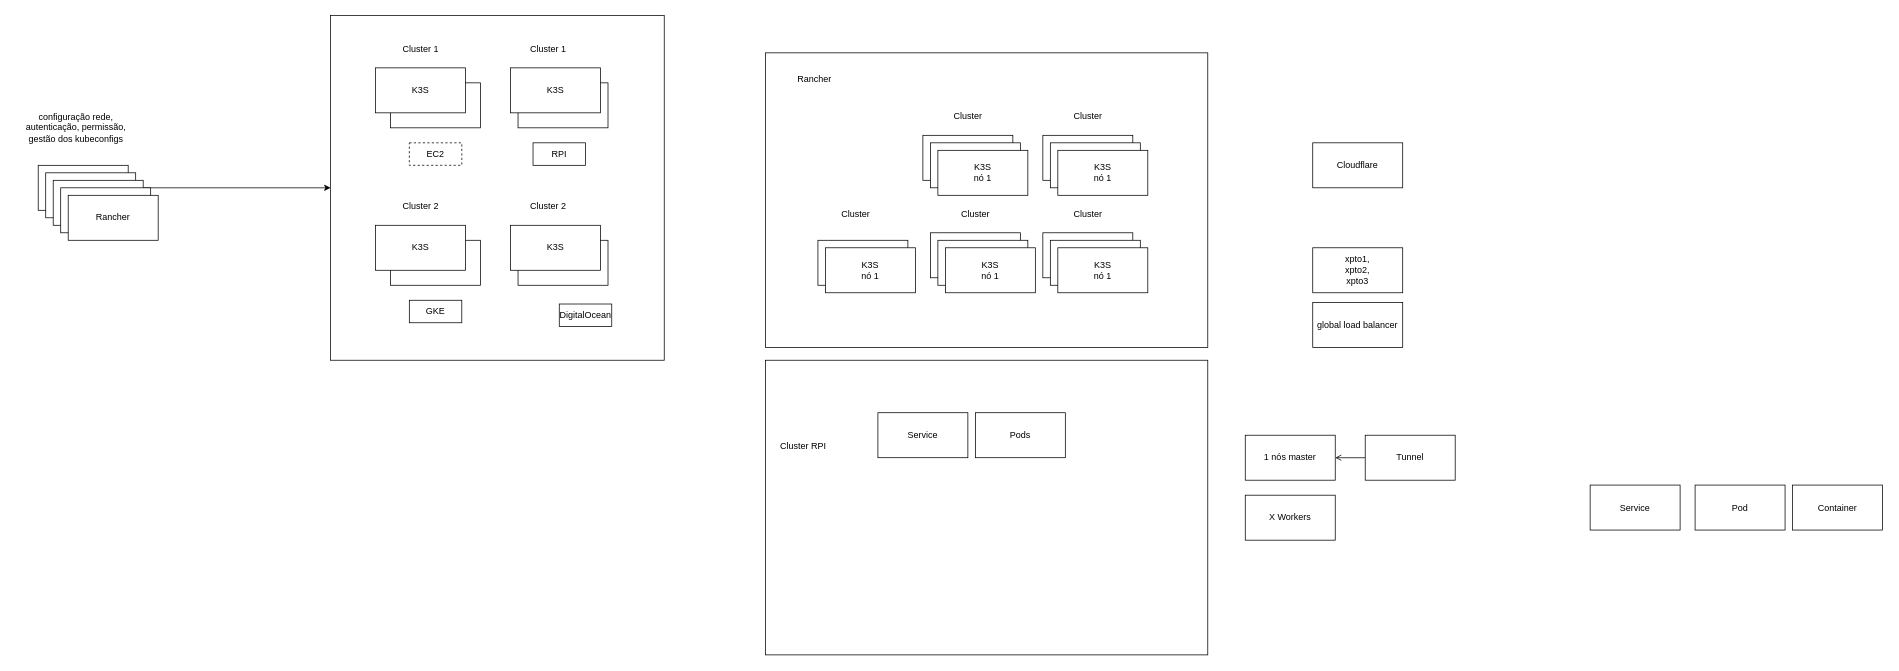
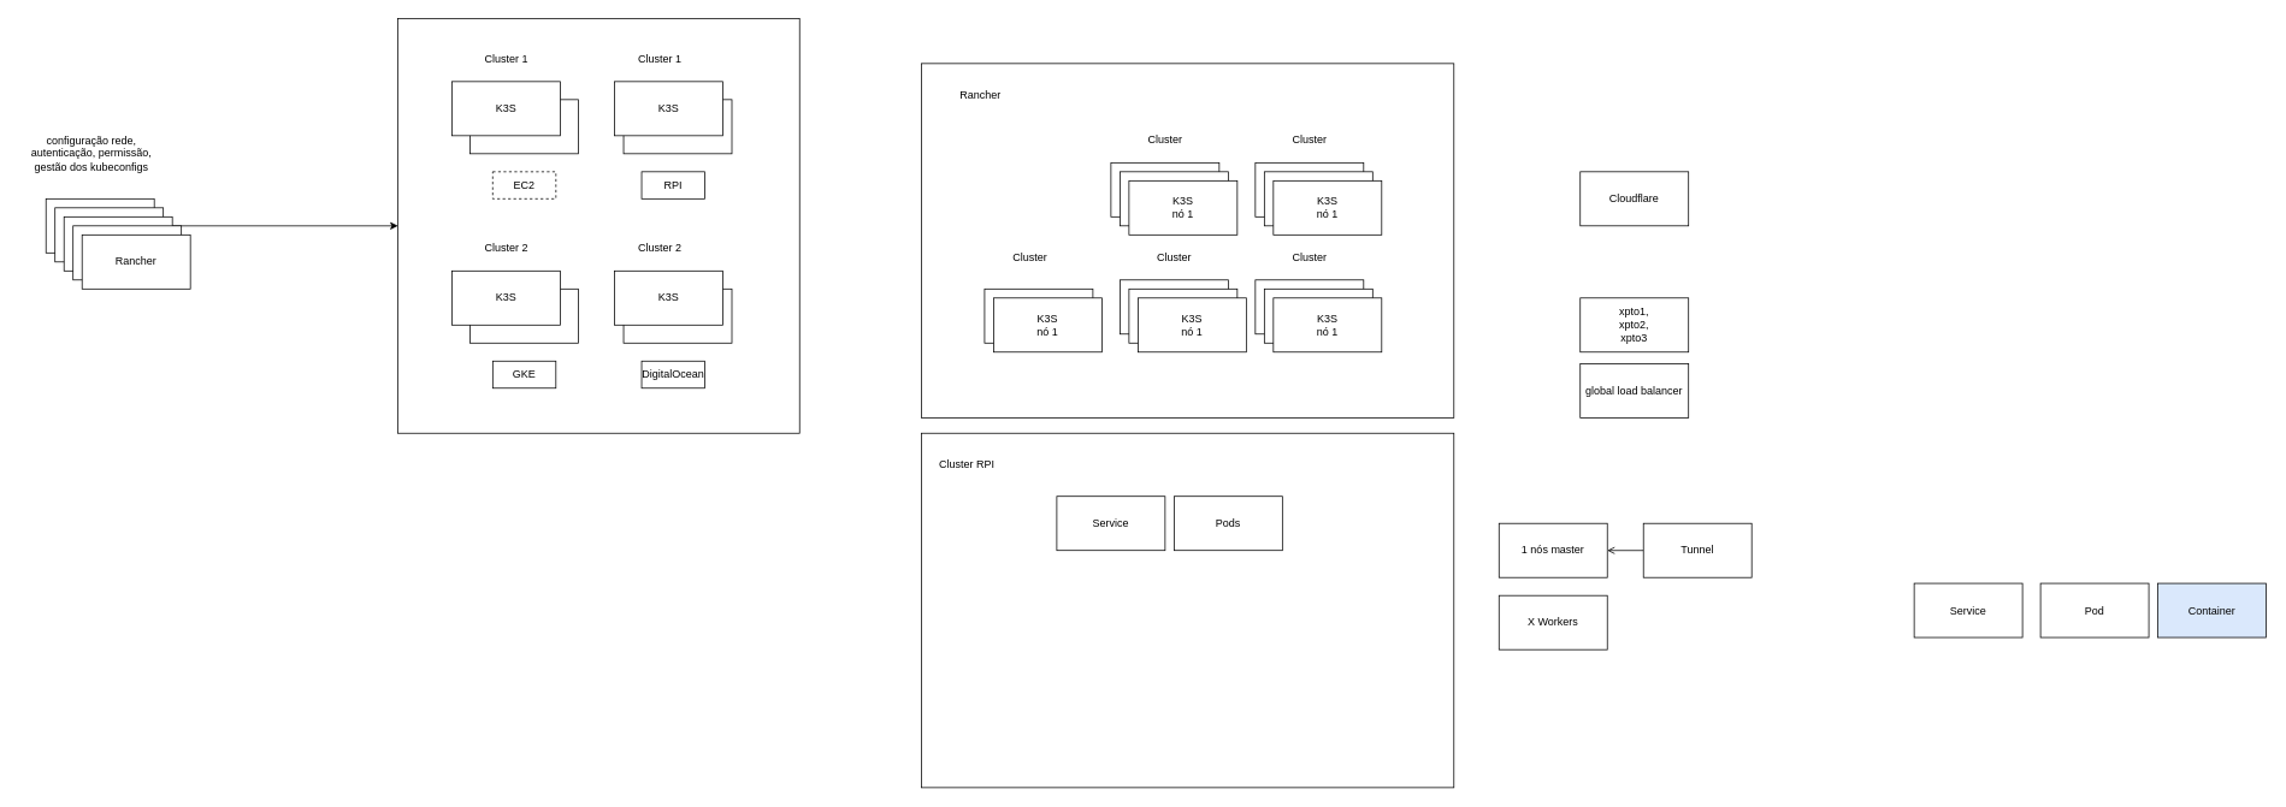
  <mxCell id="0" />
  <mxCell id="1" parent="0" />
  <mxCell id="2" value="" style="whiteSpace=wrap;html=1;" vertex="1" parent="1"><mxGeometry x="440" y="20" width="445" height="460" as="geometry" /></mxCell>
  <mxCell id="3" value="" style="rounded=0;whiteSpace=wrap;html=1;" vertex="1" parent="1"><mxGeometry x="1020" y="480" width="590" height="393" as="geometry" /></mxCell>
  <mxCell id="4" value="K3S" style="rounded=0;whiteSpace=wrap;html=1;" vertex="1" parent="1"><mxGeometry x="1080" y="310" width="120" height="60" as="geometry" /></mxCell>
  <mxCell id="5" value="Cloudflare" style="rounded=0;whiteSpace=wrap;html=1;" vertex="1" parent="1"><mxGeometry x="1750" y="190" width="120" height="60" as="geometry" /></mxCell>
  <mxCell id="6" value="" style="rounded=0;whiteSpace=wrap;html=1;" vertex="1" parent="1"><mxGeometry x="1020" y="70" width="590" height="393" as="geometry" /></mxCell>
  <mxCell id="7" value="Service" style="rounded=0;whiteSpace=wrap;html=1;" vertex="1" parent="1"><mxGeometry x="1170" y="550" width="120" height="60" as="geometry" /></mxCell>
  <mxCell id="8" value="Rancher" style="text;html=1;align=center;verticalAlign=middle;resizable=0;points=[];autosize=1;strokeColor=none;fillColor=none;" vertex="1" parent="1"><mxGeometry x="1050" y="90" width="70" height="30" as="geometry" /></mxCell>
  <mxCell id="9" value="K3S" style="rounded=0;whiteSpace=wrap;html=1;" vertex="1" parent="1"><mxGeometry x="1090" y="320" width="120" height="60" as="geometry" /></mxCell>
  <mxCell id="10" value="K3S&lt;div&gt;nó 1&lt;/div&gt;" style="rounded=0;whiteSpace=wrap;html=1;" vertex="1" parent="1"><mxGeometry x="1100" y="330" width="120" height="60" as="geometry" /></mxCell>
  <mxCell id="11" value="Cluster" style="text;html=1;align=center;verticalAlign=middle;resizable=0;points=[];autosize=1;strokeColor=none;fillColor=none;" vertex="1" parent="1"><mxGeometry x="1110" y="270" width="60" height="30" as="geometry" /></mxCell>
  <mxCell id="12" value="K3S" style="rounded=0;whiteSpace=wrap;html=1;" vertex="1" parent="1"><mxGeometry x="1240" y="310" width="120" height="60" as="geometry" /></mxCell>
  <mxCell id="13" value="K3S" style="rounded=0;whiteSpace=wrap;html=1;" vertex="1" parent="1"><mxGeometry x="1250" y="320" width="120" height="60" as="geometry" /></mxCell>
  <mxCell id="14" value="K3S&lt;div&gt;nó 1&lt;/div&gt;" style="rounded=0;whiteSpace=wrap;html=1;" vertex="1" parent="1"><mxGeometry x="1260" y="330" width="120" height="60" as="geometry" /></mxCell>
  <mxCell id="15" value="Cluster" style="text;html=1;align=center;verticalAlign=middle;resizable=0;points=[];autosize=1;strokeColor=none;fillColor=none;" vertex="1" parent="1"><mxGeometry x="1270" y="270" width="60" height="30" as="geometry" /></mxCell>
  <mxCell id="16" value="K3S" style="rounded=0;whiteSpace=wrap;html=1;" vertex="1" parent="1"><mxGeometry x="1390" y="310" width="120" height="60" as="geometry" /></mxCell>
  <mxCell id="17" value="K3S" style="rounded=0;whiteSpace=wrap;html=1;" vertex="1" parent="1"><mxGeometry x="1400" y="320" width="120" height="60" as="geometry" /></mxCell>
  <mxCell id="18" value="K3S&lt;div&gt;nó 1&lt;/div&gt;" style="rounded=0;whiteSpace=wrap;html=1;" vertex="1" parent="1"><mxGeometry x="1410" y="330" width="120" height="60" as="geometry" /></mxCell>
  <mxCell id="19" value="Cluster" style="text;html=1;align=center;verticalAlign=middle;resizable=0;points=[];autosize=1;strokeColor=none;fillColor=none;" vertex="1" parent="1"><mxGeometry x="1420" y="270" width="60" height="30" as="geometry" /></mxCell>
  <mxCell id="20" value="K3S" style="rounded=0;whiteSpace=wrap;html=1;" vertex="1" parent="1"><mxGeometry x="1390" y="180" width="120" height="60" as="geometry" /></mxCell>
  <mxCell id="21" value="K3S" style="rounded=0;whiteSpace=wrap;html=1;" vertex="1" parent="1"><mxGeometry x="1400" y="190" width="120" height="60" as="geometry" /></mxCell>
  <mxCell id="22" value="K3S&lt;div&gt;nó 1&lt;/div&gt;" style="rounded=0;whiteSpace=wrap;html=1;" vertex="1" parent="1"><mxGeometry x="1410" y="200" width="120" height="60" as="geometry" /></mxCell>
  <mxCell id="23" value="Cluster" style="text;html=1;align=center;verticalAlign=middle;resizable=0;points=[];autosize=1;strokeColor=none;fillColor=none;" vertex="1" parent="1"><mxGeometry x="1420" y="140" width="60" height="30" as="geometry" /></mxCell>
  <mxCell id="24" value="K3S" style="rounded=0;whiteSpace=wrap;html=1;" vertex="1" parent="1"><mxGeometry x="1230" y="180" width="120" height="60" as="geometry" /></mxCell>
  <mxCell id="25" value="K3S" style="rounded=0;whiteSpace=wrap;html=1;" vertex="1" parent="1"><mxGeometry x="1240" y="190" width="120" height="60" as="geometry" /></mxCell>
  <mxCell id="26" value="K3S&lt;div&gt;nó 1&lt;/div&gt;" style="rounded=0;whiteSpace=wrap;html=1;" vertex="1" parent="1"><mxGeometry x="1250" y="200" width="120" height="60" as="geometry" /></mxCell>
  <mxCell id="27" value="Cluster" style="text;html=1;align=center;verticalAlign=middle;resizable=0;points=[];autosize=1;strokeColor=none;fillColor=none;" vertex="1" parent="1"><mxGeometry x="1260" y="140" width="60" height="30" as="geometry" /></mxCell>
  <mxCell id="28" value="K3S" style="rounded=0;whiteSpace=wrap;html=1;" vertex="1" parent="1"><mxGeometry x="690" y="110" width="120" height="60" as="geometry" /></mxCell>
  <mxCell id="29" value="K3S" style="rounded=0;whiteSpace=wrap;html=1;" vertex="1" parent="1"><mxGeometry x="680" y="90" width="120" height="60" as="geometry" /></mxCell>
  <mxCell id="30" value="Cluster 1" style="text;html=1;align=center;verticalAlign=middle;resizable=0;points=[];autosize=1;strokeColor=none;fillColor=none;" vertex="1" parent="1"><mxGeometry x="695" y="50" width="70" height="30" as="geometry" /></mxCell>
- <mxCell id="31" value="Cluster RPI" style="text;html=1;align=center;verticalAlign=middle;resizable=0;points=[];autosize=1;strokeColor=none;fillColor=none;" vertex="1" parent="1"><mxGeometry x="1030" y="580" width="80" height="30" as="geometry" /></mxCell>
+ <mxCell id="31" value="Cluster RPI" style="text;html=1;align=center;verticalAlign=middle;resizable=0;points=[];autosize=1;strokeColor=none;fillColor=none;" vertex="1" parent="1"><mxGeometry x="1030" y="500" width="80" height="30" as="geometry" /></mxCell>
  <mxCell id="32" value="Pods" style="rounded=0;whiteSpace=wrap;html=1;" vertex="1" parent="1"><mxGeometry x="1300" y="550" width="120" height="60" as="geometry" /></mxCell>
  <mxCell id="33" value="1 nós master" style="rounded=0;whiteSpace=wrap;html=1;" vertex="1" parent="1"><mxGeometry x="1660" y="580" width="120" height="60" as="geometry" /></mxCell>
  <mxCell id="34" value="Service" style="rounded=0;whiteSpace=wrap;html=1;" vertex="1" parent="1"><mxGeometry x="2120" y="646.5" width="120" height="60" as="geometry" /></mxCell>
  <mxCell id="35" value="Pod" style="rounded=0;whiteSpace=wrap;html=1;" vertex="1" parent="1"><mxGeometry x="2260" y="646.5" width="120" height="60" as="geometry" /></mxCell>
- <mxCell id="36" value="Container" style="rounded=0;whiteSpace=wrap;html=1;" vertex="1" parent="1"><mxGeometry x="2390" y="646.5" width="120" height="60" as="geometry" /></mxCell>
+ <mxCell id="36" value="Container" style="rounded=0;whiteSpace=wrap;html=1;fillColor=#dae8fc;" vertex="1" parent="1"><mxGeometry x="2390" y="646.5" width="120" height="60" as="geometry" /></mxCell>
  <mxCell id="37" value="xpto1,&lt;div&gt;xpto2,&lt;/div&gt;&lt;div&gt;xpto3&lt;/div&gt;" style="whiteSpace=wrap;html=1;" vertex="1" parent="1"><mxGeometry x="1750" y="330" width="120" height="60" as="geometry" /></mxCell>
  <mxCell id="38" value="global load balancer" style="whiteSpace=wrap;html=1;" vertex="1" parent="1"><mxGeometry x="1750" y="403" width="120" height="60" as="geometry" /></mxCell>
  <mxCell id="39" value="X Workers" style="rounded=0;whiteSpace=wrap;html=1;" vertex="1" parent="1"><mxGeometry x="1660" y="660" width="120" height="60" as="geometry" /></mxCell>
  <mxCell id="40" style="edgeStyle=orthogonalEdgeStyle;rounded=0;orthogonalLoop=1;jettySize=auto;html=1;entryX=1;entryY=0.5;entryDx=0;entryDy=0;endArrow=open;" edge="1" parent="1" source="41" target="33"><mxGeometry relative="1" as="geometry" /></mxCell>
  <mxCell id="41" value="Tunnel" style="whiteSpace=wrap;html=1;" vertex="1" parent="1"><mxGeometry y="580" width="120" height="60" as="geometry" x="1820" /></mxCell>
  <mxCell id="42" value="K3S" style="rounded=0;whiteSpace=wrap;html=1;" vertex="1" parent="1"><mxGeometry x="520" y="110" width="120" height="60" as="geometry" /></mxCell>
  <mxCell id="43" value="K3S" style="rounded=0;whiteSpace=wrap;html=1;" vertex="1" parent="1"><mxGeometry x="500" y="90" width="120" height="60" as="geometry" /></mxCell>
  <mxCell id="44" value="Cluster 1" style="text;html=1;align=center;verticalAlign=middle;resizable=0;points=[];autosize=1;strokeColor=none;fillColor=none;" vertex="1" parent="1"><mxGeometry x="525" y="50" width="70" height="30" as="geometry" /></mxCell>
  <mxCell id="45" value="EC2" style="whiteSpace=wrap;html=1;dashed=1;" vertex="1" parent="1"><mxGeometry x="545" y="190" width="70" height="30" as="geometry" /></mxCell>
  <mxCell id="46" value="RPI" style="whiteSpace=wrap;html=1;" vertex="1" parent="1"><mxGeometry x="710" y="190" width="70" height="30" as="geometry" /></mxCell>
  <mxCell id="47" style="edgeStyle=orthogonalEdgeStyle;rounded=0;orthogonalLoop=1;jettySize=auto;html=1;entryX=0;entryY=0.5;entryDx=0;entryDy=0;" edge="1" parent="1" source="48" target="2"><mxGeometry relative="1" as="geometry" /></mxCell>
  <mxCell id="48" value="Rancher" style="whiteSpace=wrap;html=1;" vertex="1" parent="1"><mxGeometry x="50" y="220" width="120" height="60" as="geometry" /></mxCell>
  <mxCell id="49" value="K3S" style="rounded=0;whiteSpace=wrap;html=1;" vertex="1" parent="1"><mxGeometry x="690" y="320" width="120" height="60" as="geometry" /></mxCell>
  <mxCell id="50" value="K3S" style="rounded=0;whiteSpace=wrap;html=1;" vertex="1" parent="1"><mxGeometry x="680" y="300" width="120" height="60" as="geometry" /></mxCell>
  <mxCell id="51" value="Cluster 2" style="text;html=1;align=center;verticalAlign=middle;resizable=0;points=[];autosize=1;strokeColor=none;fillColor=none;" vertex="1" parent="1"><mxGeometry x="695" y="260" width="70" height="30" as="geometry" /></mxCell>
  <mxCell id="52" value="K3S" style="rounded=0;whiteSpace=wrap;html=1;" vertex="1" parent="1"><mxGeometry x="520" y="320" width="120" height="60" as="geometry" /></mxCell>
  <mxCell id="53" value="K3S" style="rounded=0;whiteSpace=wrap;html=1;" vertex="1" parent="1"><mxGeometry x="500" y="300" width="120" height="60" as="geometry" /></mxCell>
  <mxCell id="54" value="Cluster 2" style="text;html=1;align=center;verticalAlign=middle;resizable=0;points=[];autosize=1;strokeColor=none;fillColor=none;" vertex="1" parent="1"><mxGeometry x="525" y="260" width="70" height="30" as="geometry" /></mxCell>
  <mxCell id="55" value="GKE" style="whiteSpace=wrap;html=1;" vertex="1" parent="1"><mxGeometry x="545" y="400" width="70" height="30" as="geometry" /></mxCell>
- <mxCell id="56" value="DigitalOcean" style="whiteSpace=wrap;html=1;" vertex="1" parent="1"><mxGeometry x="745" y="405" width="70" height="30" as="geometry" /></mxCell>
+ <mxCell id="56" value="DigitalOcean" style="whiteSpace=wrap;html=1;" vertex="1" parent="1"><mxGeometry x="710" y="400" width="70" height="30" as="geometry" /></mxCell>
  <mxCell id="57" value="configuração rede,&lt;div&gt;autenticação, permissão,&lt;/div&gt;&lt;div&gt;gestão dos kubeconfigs&lt;/div&gt;" style="text;html=1;align=center;verticalAlign=middle;resizable=0;points=[];autosize=1;strokeColor=none;fillColor=none;" vertex="1" parent="1"><mxGeometry x="20" y="140" width="160" height="60" as="geometry" /></mxCell>
  <mxCell id="58" value="Rancher" style="whiteSpace=wrap;html=1;" vertex="1" parent="1"><mxGeometry x="60" y="230" width="120" height="60" as="geometry" /></mxCell>
  <mxCell id="59" value="Rancher" style="whiteSpace=wrap;html=1;" vertex="1" parent="1"><mxGeometry x="70" y="240" width="120" height="60" as="geometry" /></mxCell>
  <mxCell id="60" value="Rancher" style="whiteSpace=wrap;html=1;" vertex="1" parent="1"><mxGeometry x="80" y="250" width="120" height="60" as="geometry" /></mxCell>
  <mxCell id="61" value="Rancher" style="whiteSpace=wrap;html=1;" vertex="1" parent="1"><mxGeometry x="90" y="260" width="120" height="60" as="geometry" /></mxCell>
